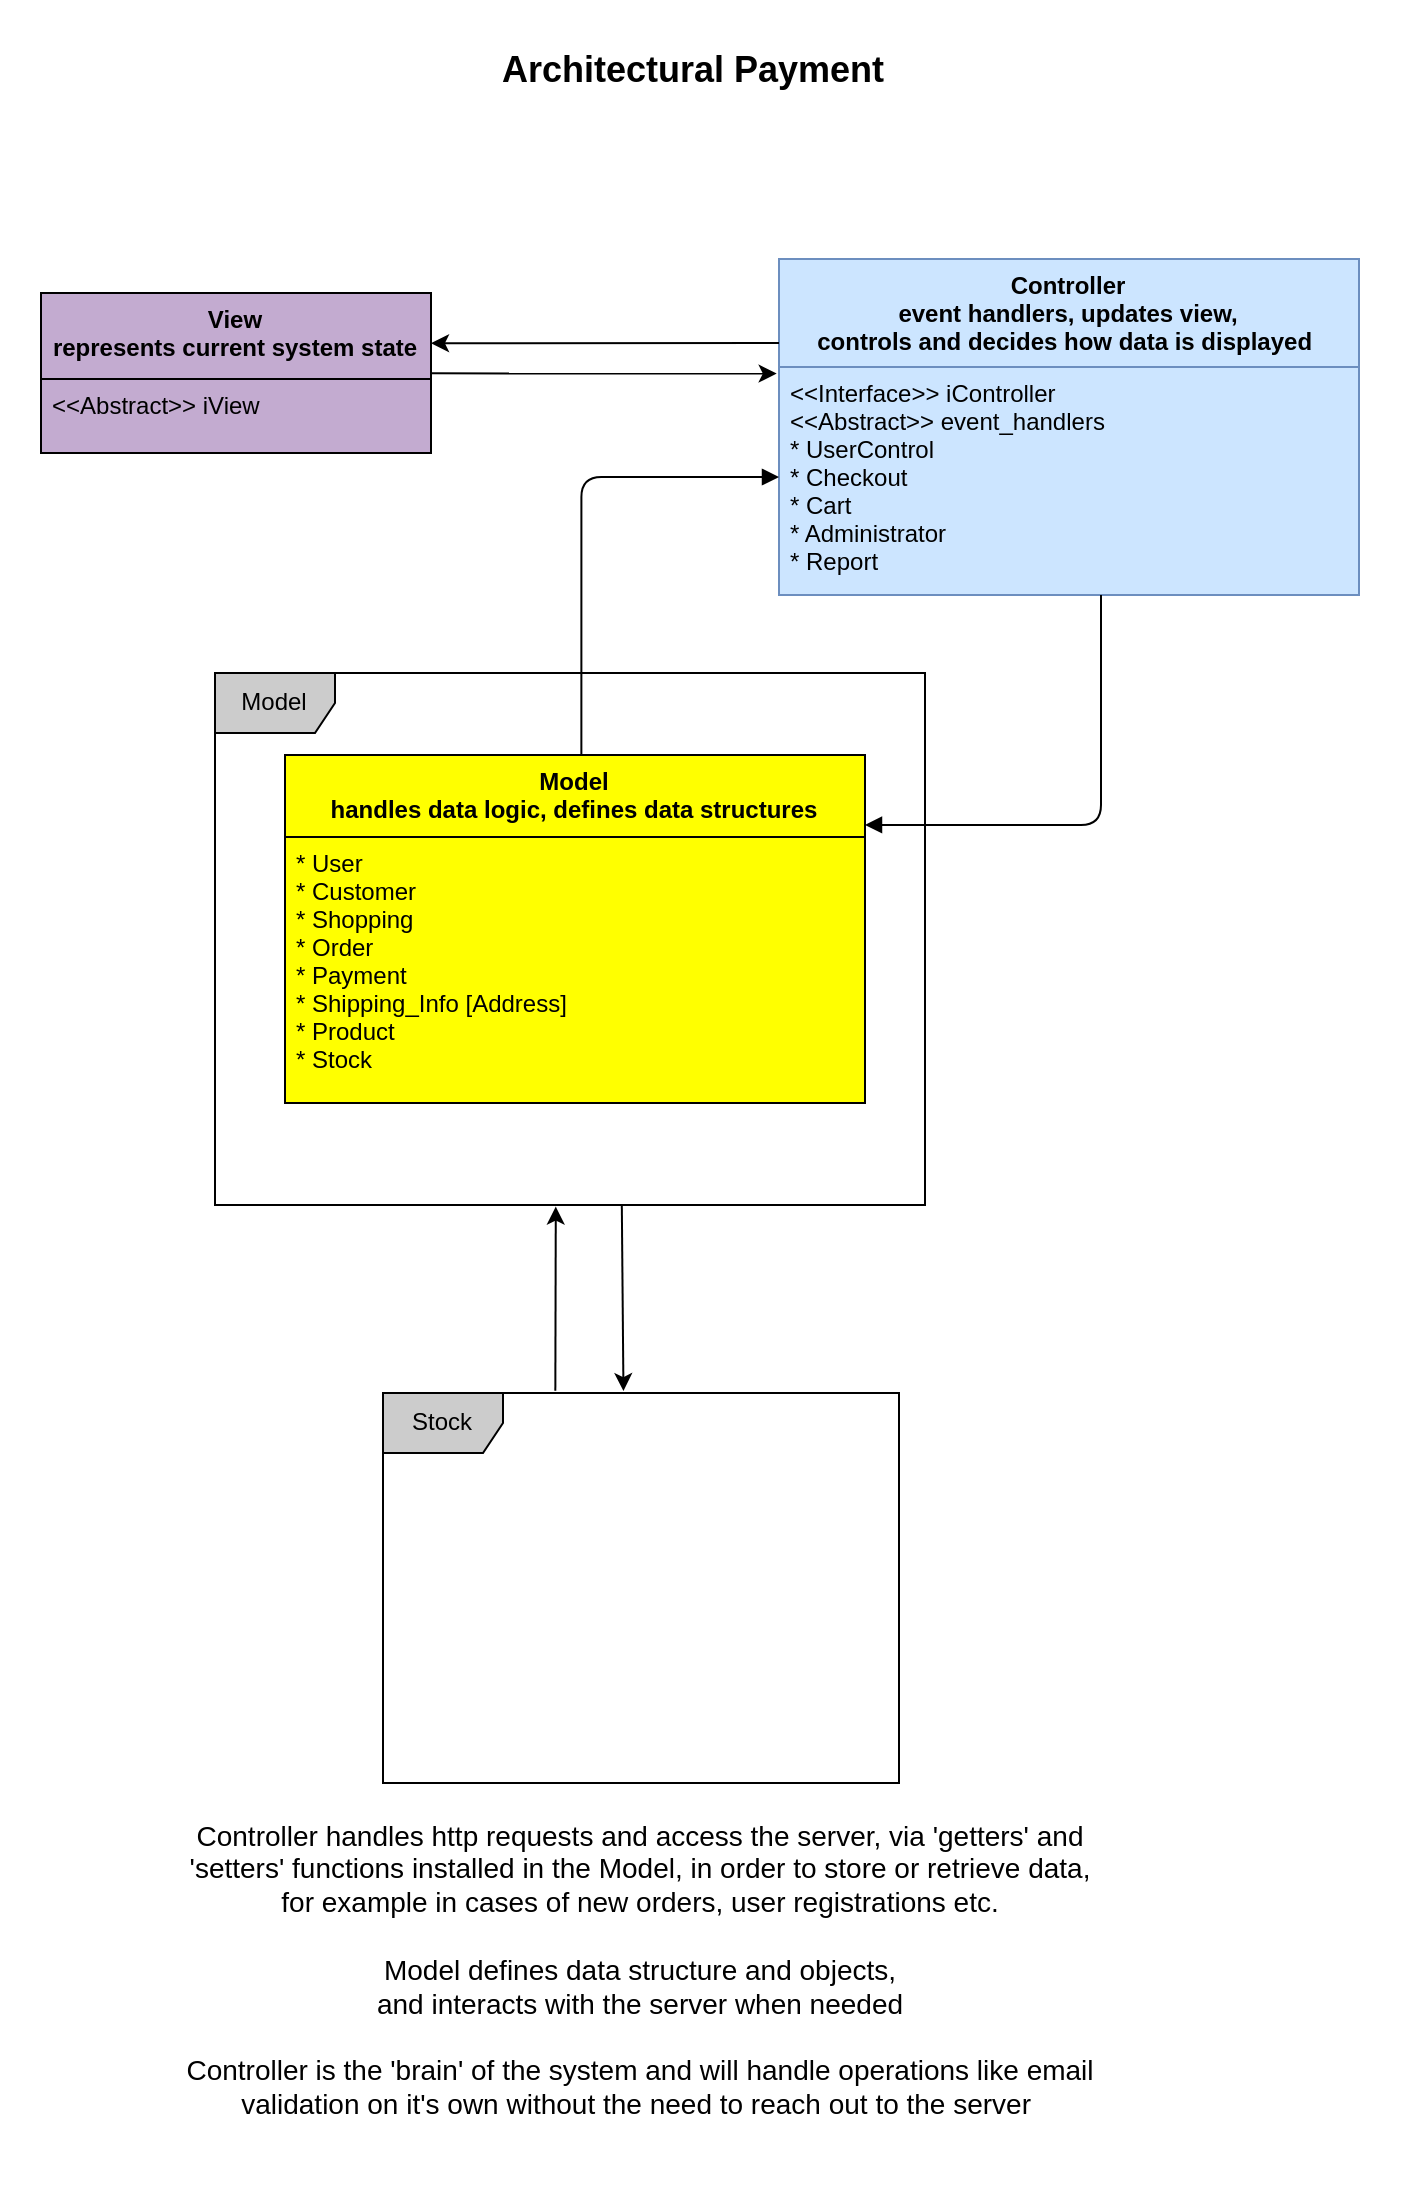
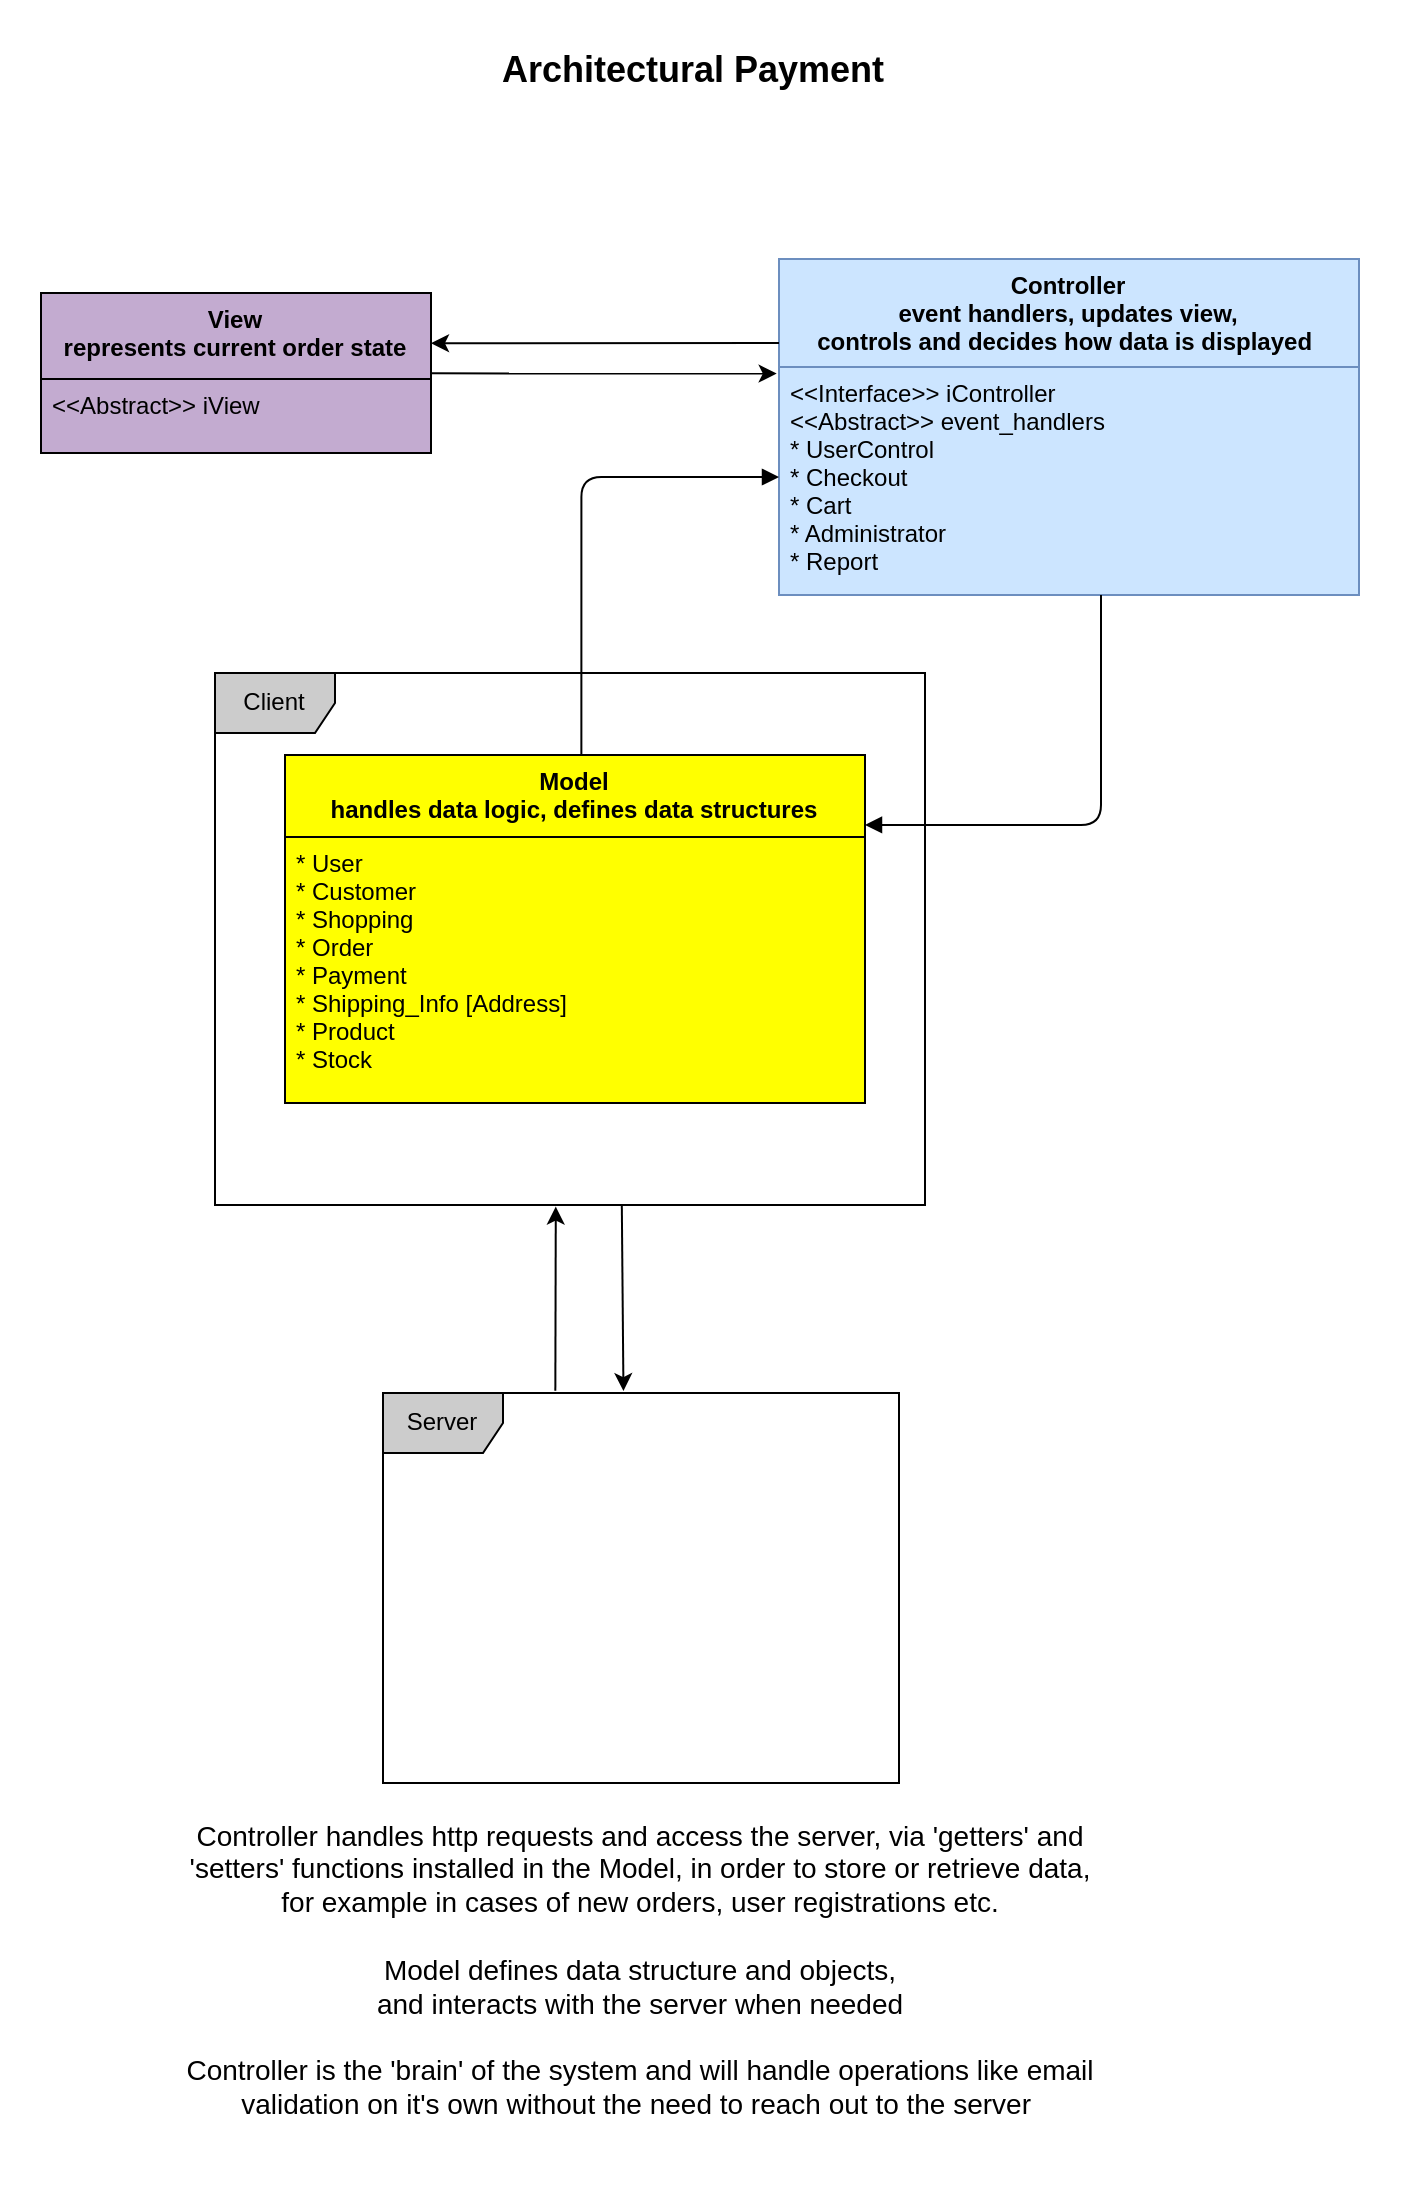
  <mxCell id="0" />
  <mxCell id="1" parent="0" />
  <mxCell id="2" value="Controller&#10;event handlers, updates view,&#10;controls and decides how data is displayed " style="swimlane;fontStyle=1;align=center;verticalAlign=top;childLayout=stackLayout;horizontal=1;startSize=54;horizontalStack=0;resizeParent=1;resizeParentMax=0;resizeLast=0;collapsible=1;marginBottom=0;fillColor=#CCE5FF;strokeColor=#6c8ebf;" parent="1" vertex="1"><mxGeometry x="389" y="129" width="290" height="168" as="geometry" /></mxCell>
  <mxCell id="3" value="&lt;&lt;Interface&gt;&gt; iController&#10;&lt;&lt;Abstract&gt;&gt; event_handlers&#10;* UserControl&#10;* Checkout&#10;* Cart&#10;* Administrator&#10;* Report&#10;" style="text;strokeColor=#6c8ebf;fillColor=#CCE5FF;align=left;verticalAlign=top;spacingLeft=4;spacingRight=4;overflow=hidden;rotatable=0;points=[[0,0.5],[1,0.5]];portConstraint=eastwest;fontStyle=0" parent="2" vertex="1"><mxGeometry y="54" width="290" height="114" as="geometry" /></mxCell>
- <mxCell id="4" value="View&#10;represents current system state" style="swimlane;fontStyle=1;align=center;verticalAlign=top;childLayout=stackLayout;horizontal=1;startSize=43;horizontalStack=0;resizeParent=1;resizeParentMax=0;resizeLast=0;collapsible=1;marginBottom=0;fillColor=#C3ABD0;strokeColor=#000000;" parent="1" vertex="1"><mxGeometry x="20" y="146" width="195" height="80" as="geometry" /></mxCell>
+ <mxCell id="4" value="View&#10;represents current order state" style="swimlane;fontStyle=1;align=center;verticalAlign=top;childLayout=stackLayout;horizontal=1;startSize=43;horizontalStack=0;resizeParent=1;resizeParentMax=0;resizeLast=0;collapsible=1;marginBottom=0;fillColor=#C3ABD0;strokeColor=#000000;" parent="1" vertex="1"><mxGeometry x="20" y="146" width="195" height="80" as="geometry" /></mxCell>
  <mxCell id="5" value="&lt;&lt;Abstract&gt;&gt; iView &#10;" style="text;strokeColor=#000000;fillColor=#C3ABD0;align=left;verticalAlign=top;spacingLeft=4;spacingRight=4;overflow=hidden;rotatable=0;points=[[0,0.5],[1,0.5]];portConstraint=eastwest;" parent="4" vertex="1"><mxGeometry y="43" width="195" height="37" as="geometry" /></mxCell>
  <mxCell id="6" value="Model&#10;handles data logic, defines data structures" style="swimlane;fontStyle=1;align=center;verticalAlign=top;childLayout=stackLayout;horizontal=1;startSize=41;horizontalStack=0;resizeParent=1;resizeParentMax=0;resizeLast=0;collapsible=1;marginBottom=0;fillColor=#FFFF00;strokeColor=#000000;" parent="1" vertex="1"><mxGeometry x="142" y="377" width="290" height="174" as="geometry" /></mxCell>
  <mxCell id="7" value="* User&#10;* Customer&#10;* Shopping&#10;* Order&#10;* Payment&#10;* Shipping_Info [Address]&#10;* Product&#10;* Stock&#10;" style="text;strokeColor=#000000;fillColor=#FFFF00;align=left;verticalAlign=top;spacingLeft=4;spacingRight=4;overflow=hidden;rotatable=0;points=[[0,0.5],[1,0.5]];portConstraint=eastwest;" parent="6" vertex="1"><mxGeometry y="41" width="290" height="133" as="geometry" /></mxCell>
  <mxCell id="8" value="" style="endArrow=block;endFill=1;html=1;edgeStyle=orthogonalEdgeStyle;align=left;verticalAlign=top;entryX=1;entryY=0.201;entryDx=0;entryDy=0;entryPerimeter=0;" parent="1" edge="1" target="6" source="3"><mxGeometry x="-1" relative="1" as="geometry"><mxPoint x="550" y="293" as="sourcePoint" /><mxPoint x="442" y="412" as="targetPoint" /><Array as="points"><mxPoint x="550" y="412" /></Array></mxGeometry></mxCell>
  <mxCell id="9" value="" style="endArrow=block;endFill=1;html=1;edgeStyle=orthogonalEdgeStyle;align=left;verticalAlign=top;exitX=0.511;exitY=-0.002;exitDx=0;exitDy=0;exitPerimeter=0;" parent="1" source="6" edge="1" target="3"><mxGeometry x="-1" relative="1" as="geometry"><mxPoint x="290" y="372" as="sourcePoint" /><mxPoint x="391" y="202" as="targetPoint" /><Array as="points"><mxPoint x="290" y="238" /></Array></mxGeometry></mxCell>
  <mxCell id="10" value="&lt;span style=&quot;font-size: 18px;&quot;&gt;&lt;b&gt;Architectural&amp;nbsp;&lt;/b&gt;&lt;/span&gt;&lt;b style=&quot;font-size: 18px;&quot;&gt;Payment&lt;/b&gt;" style="text;html=1;strokeColor=none;fillColor=none;align=center;verticalAlign=middle;whiteSpace=wrap;rounded=0;" parent="1" vertex="1"><mxGeometry x="210.75" y="20" width="270.5" height="30" as="geometry" /></mxCell>
- <mxCell id="11" value="Model" style="shape=umlFrame;whiteSpace=wrap;html=1;fillColor=#CCCCCC;" vertex="1" parent="1"><mxGeometry x="107" y="336" width="355" height="266" as="geometry" /></mxCell>
- <mxCell id="12" value="Stock" style="shape=umlFrame;whiteSpace=wrap;html=1;fillColor=#CCCCCC;" vertex="1" parent="1"><mxGeometry x="191" y="696" width="258" height="195" as="geometry" /></mxCell>
+ <mxCell id="11" value="Client" style="shape=umlFrame;whiteSpace=wrap;html=1;fillColor=#CCCCCC;" vertex="1" parent="1"><mxGeometry x="107" y="336" width="355" height="266" as="geometry" /></mxCell>
+ <mxCell id="12" value="Server" style="shape=umlFrame;whiteSpace=wrap;html=1;fillColor=#CCCCCC;" vertex="1" parent="1"><mxGeometry x="191" y="696" width="258" height="195" as="geometry" /></mxCell>
  <mxCell id="13" value="" style="endArrow=classic;html=1;rounded=0;exitX=0.334;exitY=-0.006;exitDx=0;exitDy=0;exitPerimeter=0;entryX=0.48;entryY=1.003;entryDx=0;entryDy=0;entryPerimeter=0;" edge="1" parent="1" source="12" target="11"><mxGeometry width="50" height="50" relative="1" as="geometry"><mxPoint x="288.291" y="693" as="sourcePoint" /><mxPoint x="276" y="608" as="targetPoint" /></mxGeometry></mxCell>
  <mxCell id="14" value="" style="endArrow=classic;html=1;rounded=0;exitX=0.573;exitY=1;exitDx=0;exitDy=0;exitPerimeter=0;entryX=0.466;entryY=-0.005;entryDx=0;entryDy=0;entryPerimeter=0;" edge="1" parent="1" source="11" target="12"><mxGeometry width="50" height="50" relative="1" as="geometry"><mxPoint x="306.39" y="604.064" as="sourcePoint" /><mxPoint x="308" y="689" as="targetPoint" /></mxGeometry></mxCell>
  <mxCell id="15" value="" style="endArrow=classic;html=1;rounded=0;exitX=1.002;exitY=0.302;exitDx=0;exitDy=0;exitPerimeter=0;entryX=-0.004;entryY=0.029;entryDx=0;entryDy=0;entryPerimeter=0;" edge="1" parent="1" target="3"><mxGeometry width="50" height="50" relative="1" as="geometry"><mxPoint x="215.39" y="186.16" as="sourcePoint" /><mxPoint x="324" y="185" as="targetPoint" /></mxGeometry></mxCell>
  <mxCell id="16" value="" style="endArrow=classic;html=1;rounded=0;exitX=0;exitY=0.25;exitDx=0;exitDy=0;entryX=1;entryY=0.314;entryDx=0;entryDy=0;entryPerimeter=0;" edge="1" parent="1" source="2" target="4"><mxGeometry width="50" height="50" relative="1" as="geometry"><mxPoint x="301" y="174" as="sourcePoint" /><mxPoint x="215" y="173" as="targetPoint" /></mxGeometry></mxCell>
  <mxCell id="17" value="&lt;font style=&quot;font-size: 14px;&quot;&gt;Controller handles http requests and access the server, via 'getters' and 'setters' functions installed in the Model, in order to store or retrieve data, for example in cases of new orders, user registrations etc.&lt;br&gt;&lt;br&gt;Model defines data structure and objects,&lt;br&gt;and interacts with the server when needed&lt;br&gt;&lt;br&gt;Controller is the 'brain' of the system and will handle operations like email validation on it's own without the need to reach out to the server&amp;nbsp;&lt;br&gt;&lt;br&gt;&lt;/font&gt;" style="text;html=1;strokeColor=none;fillColor=none;align=center;verticalAlign=middle;whiteSpace=wrap;rounded=0;" vertex="1" parent="1"><mxGeometry x="84" y="914" width="472" height="157" as="geometry" /></mxCell>
